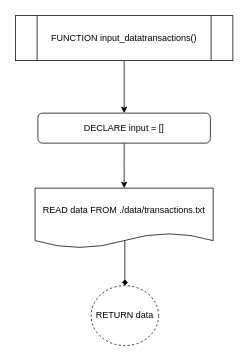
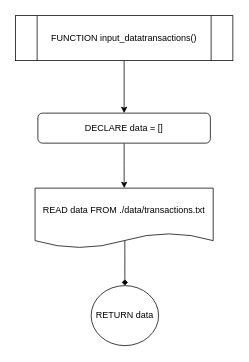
  <mxCell id="0" />
  <mxCell id="1" parent="0" />
  <mxCell id="2" value="" style="edgeStyle=orthogonalEdgeStyle;rounded=0;orthogonalLoop=1;jettySize=auto;html=1;" edge="1" parent="1" source="3" target="5"><mxGeometry relative="1" as="geometry" /></mxCell>
  <mxCell id="3" value="FUNCTION input_datatransactions()" style="shape=process;whiteSpace=wrap;html=1;backgroundOutline=1;" vertex="1" parent="1"><mxGeometry x="20" y="20" width="290" height="60" as="geometry" /></mxCell>
  <mxCell id="4" value="" style="edgeStyle=orthogonalEdgeStyle;rounded=0;orthogonalLoop=1;jettySize=auto;html=1;" edge="1" parent="1" source="5" target="7"><mxGeometry relative="1" as="geometry" /></mxCell>
- <mxCell id="5" value="DECLARE input = []" style="rounded=1;whiteSpace=wrap;html=1;" vertex="1" parent="1"><mxGeometry x="50" y="150" width="230" height="40" as="geometry" /></mxCell>
+ <mxCell id="5" value="DECLARE data = []" style="rounded=1;whiteSpace=wrap;html=1;" vertex="1" parent="1"><mxGeometry x="50" y="150" width="230" height="40" as="geometry" /></mxCell>
  <mxCell id="6" value="" style="edgeStyle=orthogonalEdgeStyle;rounded=0;orthogonalLoop=1;jettySize=auto;html=1;exitX=0.504;exitY=0.863;exitDx=0;exitDy=0;exitPerimeter=0;endArrow=diamond;" edge="1" parent="1" source="7" target="8"><mxGeometry relative="1" as="geometry" /></mxCell>
  <mxCell id="7" value="&lt;span&gt;READ data FROM&amp;nbsp;&lt;/span&gt;./data/transactions.txt" style="shape=document;whiteSpace=wrap;html=1;boundedLbl=1;size=0.25;" vertex="1" parent="1"><mxGeometry x="46.25" y="250" width="237.5" height="80" as="geometry" /></mxCell>
- <mxCell id="8" value="RETURN data" style="ellipse;whiteSpace=wrap;html=1;dashed=1;" vertex="1" parent="1"><mxGeometry x="121" y="380" width="90" height="80" as="geometry" /></mxCell>
+ <mxCell id="8" value="RETURN data" style="ellipse;whiteSpace=wrap;html=1;" vertex="1" parent="1"><mxGeometry x="121" y="380" width="90" height="80" as="geometry" /></mxCell>
